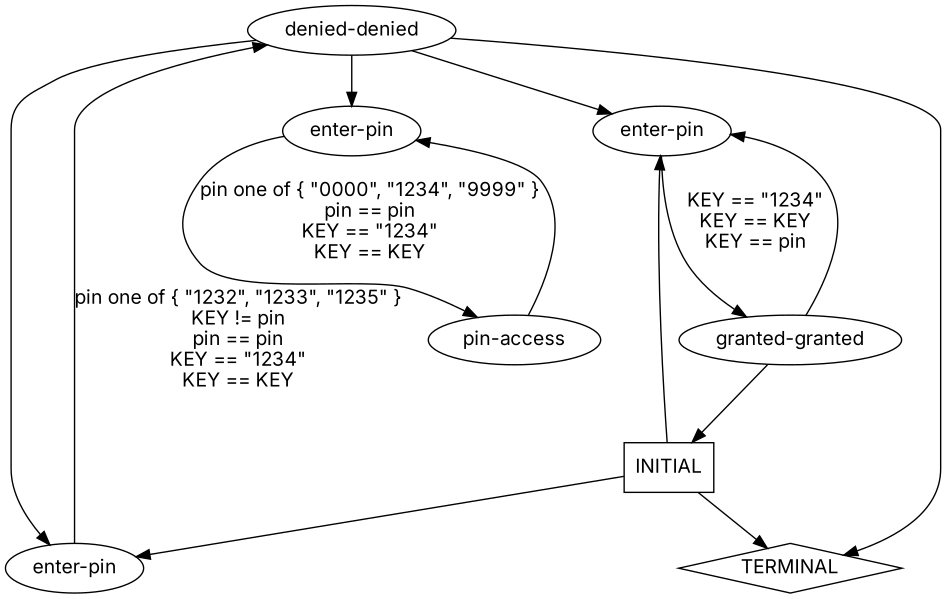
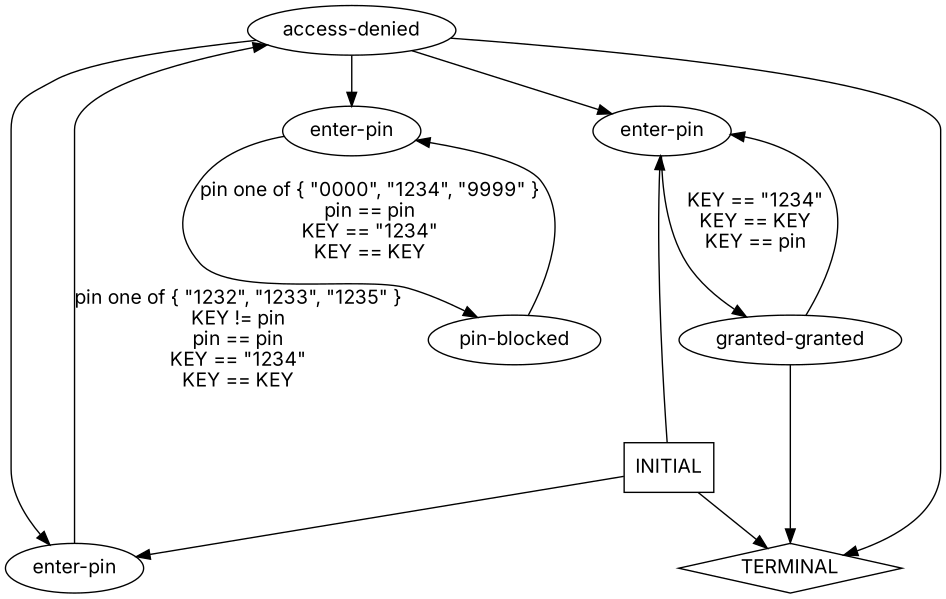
  digraph {
    fontname=Inter
    node [fontname=Inter]
    edge [fontname=Inter]
-   n1 [label="denied-denied"]
+   n1 [label="access-denied"]
    n2 [label="enter-pin"]
    n3 [label="enter-pin"]
    n4 [label="enter-pin"]
    n5 [label=TERMINAL shape=diamond]
    n6 [label="granted-granted"]
-   n7 [label="pin-access"]
+   n7 [label="pin-blocked"]
    n8 [label=INITIAL shape=box]
    n1 -> n2
    n1 -> n3
    n1 -> n4
    n1 -> n5
    n2 -> n1 [label="pin one of { \"1232\", \"1233\", \"1235\" }\nKEY != pin\npin == pin\nKEY == \"1234\"\nKEY == KEY"]
    n3 -> n6 [label="KEY == \"1234\"\nKEY == KEY\nKEY == pin"]
    n4 -> n7 [label="pin one of { \"0000\", \"1234\", \"9999\" }\npin == pin\nKEY == \"1234\"\nKEY == KEY"]
    n6 -> n3
-   n6 -> n8
+   n6 -> n5
    n7 -> n4
    n8 -> n2
    n8 -> n3
    n8 -> n5
  }
